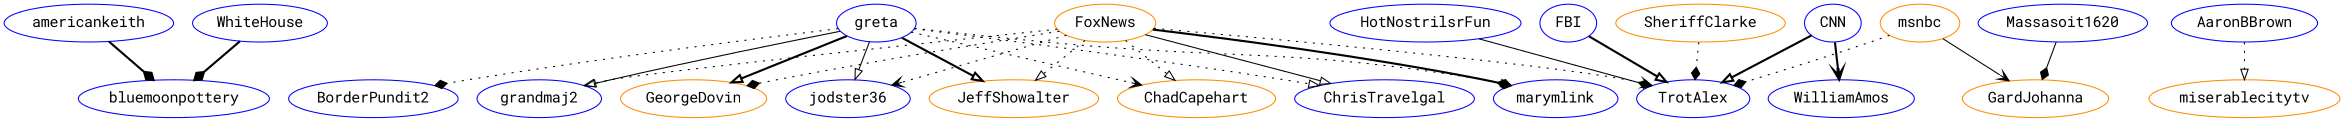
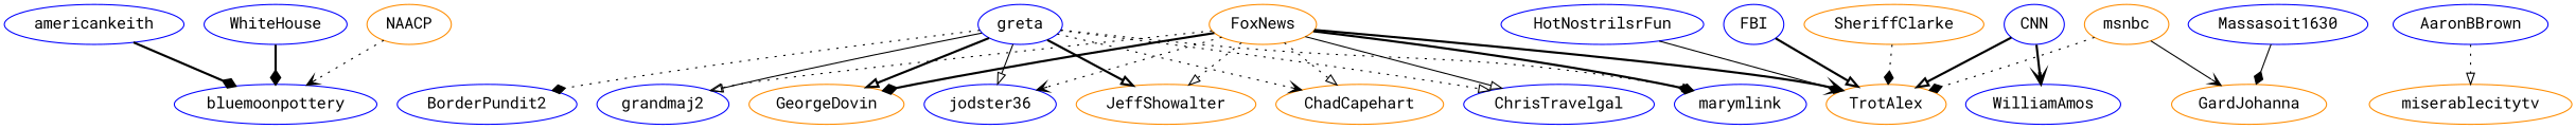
  strict digraph {
    fontname="Roboto Mono"
    node [color=blue fontname="Roboto Mono"]
    edge [arrowhead=onormal fontname="Roboto Mono" style=dotted]
    americankeith
    bluemoonpottery
    JeffShowalter [color=darkorange]
    WhiteHouse
+   NAACP [color=darkorange]
    CNN
    WilliamAmos
-   TrotAlex
+   TrotAlex [color=darkorange]
    greta
    ChadCapehart [color=darkorange]
    BorderPundit2
    ChrisTravelgal
    marymlink
    grandmaj2
    GeorgeDovin [color=darkorange]
    jodster36
    FoxNews [color=darkorange]
    HotNostrilsrFun
    miserablecitytv [color=darkorange]
    FBI
    SheriffClarke [color=darkorange]
    msnbc [color=darkorange]
    GardJohanna [color=darkorange]
-   Massasoit1620
+   Massasoit1620 [label=Massasoit1630]
    AaronBBrown
    americankeith -> bluemoonpottery [arrowhead=diamond style=bold]
    WhiteHouse -> bluemoonpottery [arrowhead=diamond style=bold]
+   NAACP -> bluemoonpottery [arrowhead=vee]
    CNN -> WilliamAmos [arrowhead=vee style=bold]
    CNN -> TrotAlex [style=bold]
    greta -> JeffShowalter [style=bold]
    greta -> ChadCapehart [arrowhead=vee]
    greta -> BorderPundit2 [arrowhead=diamond]
    greta -> ChrisTravelgal
    greta -> marymlink
    greta -> grandmaj2 [style=solid]
    greta -> GeorgeDovin [style=bold]
    greta -> jodster36 [style=solid]
    FoxNews -> JeffShowalter
-   FoxNews -> TrotAlex [arrowhead=vee]
+   FoxNews -> TrotAlex [arrowhead=vee style=bold]
    FoxNews -> ChadCapehart
    FoxNews -> ChrisTravelgal [style=solid]
    FoxNews -> marymlink [arrowhead=diamond style=bold]
    FoxNews -> grandmaj2
-   FoxNews -> GeorgeDovin [arrowhead=diamond]
+   FoxNews -> GeorgeDovin [arrowhead=diamond style=bold]
    FoxNews -> jodster36 [arrowhead=vee]
    HotNostrilsrFun -> TrotAlex [arrowhead=diamond style=solid]
    FBI -> TrotAlex [style=bold]
    SheriffClarke -> TrotAlex [arrowhead=diamond]
    msnbc -> TrotAlex [arrowhead=diamond]
    msnbc -> GardJohanna [arrowhead=vee style=solid]
    Massasoit1620 -> GardJohanna [arrowhead=diamond style=solid]
    AaronBBrown -> miserablecitytv
  }
